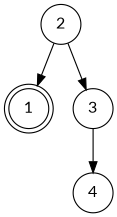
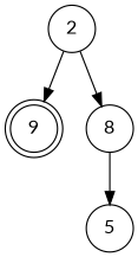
  digraph {
    fontname=Lato
    node [fontname=Lato shape=circle]
    edge [fontname=Lato]
-   n1 [label=1 shape=doublecircle]
+   n1 [label=9 shape=doublecircle]
    n2 [label=2]
-   n3 [label=3]
-   n4 [label=4]
+   n3 [label=8]
+   n4 [label=5]
    n2 -> n1
    n2 -> n3
    n3 -> n4
  }
